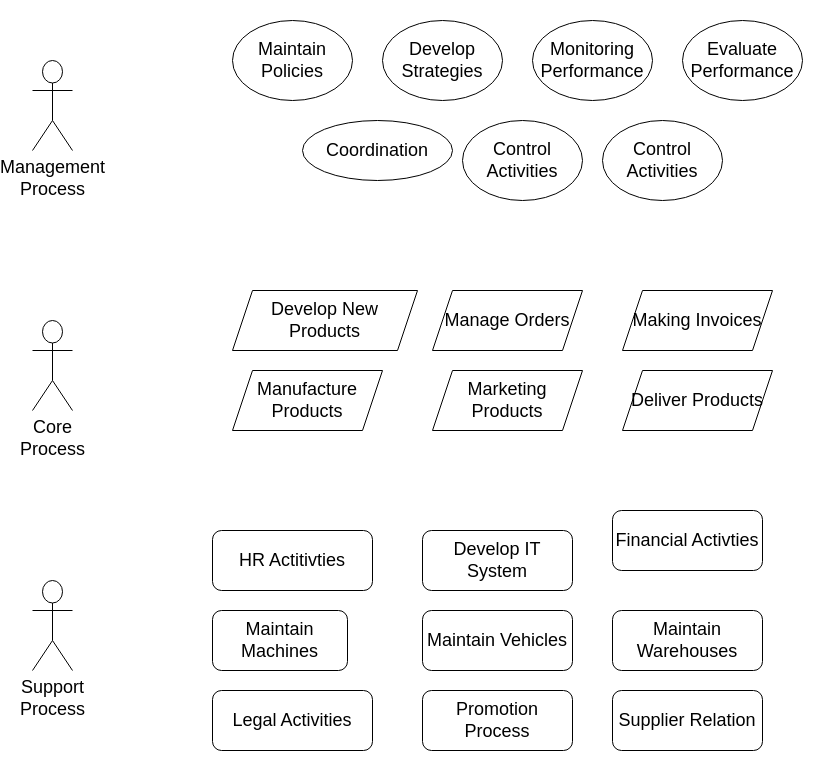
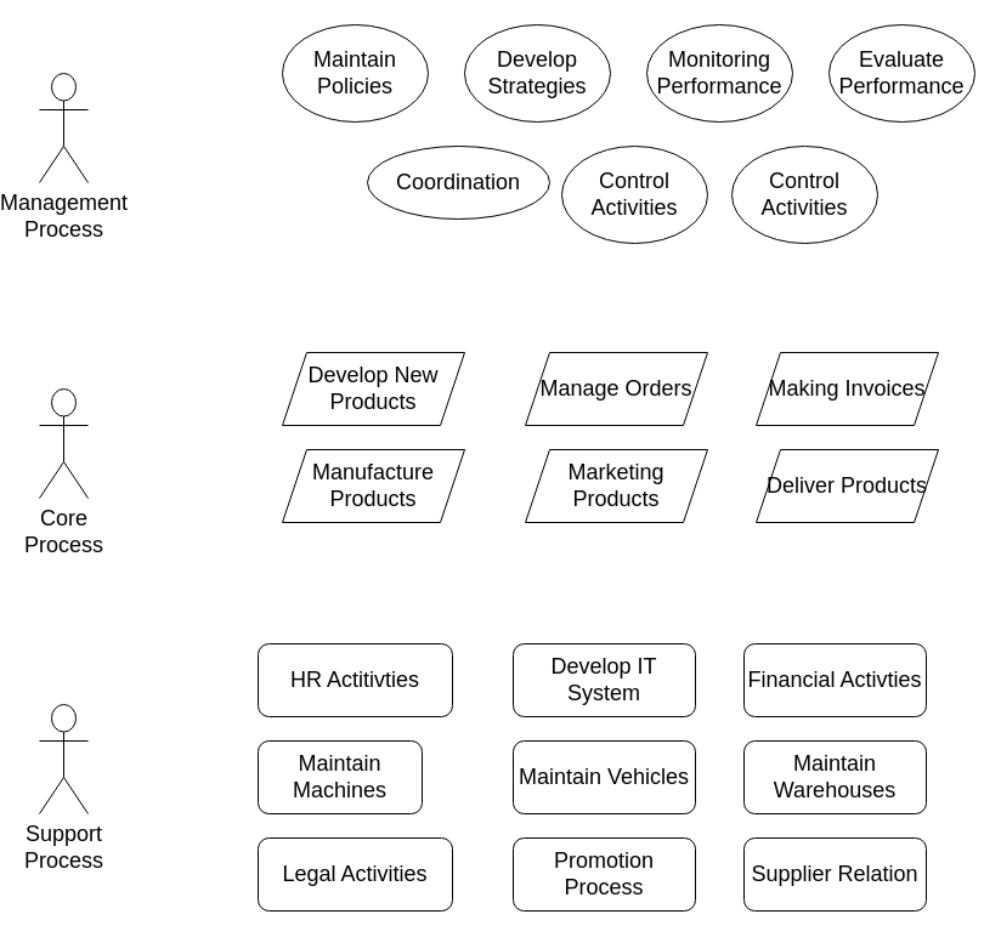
  <mxCell id="0" />
  <mxCell id="1" parent="0" />
  <mxCell id="2" value="&lt;font style=&quot;font-size: 18px&quot;&gt;Maintain Policies&lt;/font&gt;" style="ellipse;whiteSpace=wrap;html=1;" parent="1" vertex="1"><mxGeometry x="220" y="20" width="120" height="80" as="geometry" /></mxCell>
  <mxCell id="3" value="&lt;font style=&quot;font-size: 18px&quot;&gt;Develop Strategies&lt;/font&gt;" style="ellipse;whiteSpace=wrap;html=1;" parent="1" vertex="1"><mxGeometry x="370" y="20" width="120" height="80" as="geometry" /></mxCell>
  <mxCell id="4" value="&lt;span style=&quot;font-size: 18px&quot;&gt;Monitoring Performance&lt;/span&gt;" style="ellipse;whiteSpace=wrap;html=1;" parent="1" vertex="1"><mxGeometry x="520" y="20" width="120" height="80" as="geometry" /></mxCell>
  <mxCell id="5" value="&lt;font style=&quot;font-size: 18px&quot;&gt;Coordination&lt;/font&gt;" style="ellipse;whiteSpace=wrap;html=1;" parent="1" vertex="1"><mxGeometry x="290" y="120" width="150" height="60" as="geometry" /></mxCell>
  <mxCell id="6" value="&lt;font style=&quot;font-size: 18px&quot;&gt;Evaluate Performance&lt;/font&gt;" style="ellipse;whiteSpace=wrap;html=1;" parent="1" vertex="1"><mxGeometry x="670" y="20" width="120" height="80" as="geometry" /></mxCell>
  <mxCell id="7" value="&lt;font style=&quot;font-size: 18px&quot;&gt;Control Activities&lt;/font&gt;" style="ellipse;whiteSpace=wrap;html=1;" parent="1" vertex="1"><mxGeometry x="450" y="120" width="120" height="80" as="geometry" /></mxCell>
  <mxCell id="8" value="&lt;font style=&quot;font-size: 18px&quot;&gt;Control Activities&lt;/font&gt;" style="ellipse;whiteSpace=wrap;html=1;" parent="1" vertex="1"><mxGeometry x="590" y="120" width="120" height="80" as="geometry" /></mxCell>
- <mxCell id="9" value="Develop New Products" style="shape=parallelogram;perimeter=parallelogramPerimeter;whiteSpace=wrap;html=1;fixedSize=1;fontSize=18;" parent="1" vertex="1"><mxGeometry x="220" y="290" width="185" height="60" as="geometry" /></mxCell>
+ <mxCell id="9" value="Develop New Products" style="shape=parallelogram;perimeter=parallelogramPerimeter;whiteSpace=wrap;html=1;fixedSize=1;fontSize=18;" parent="1" vertex="1"><mxGeometry x="220" y="290" width="150" height="60" as="geometry" /></mxCell>
  <mxCell id="10" value="Manage Orders" style="shape=parallelogram;perimeter=parallelogramPerimeter;whiteSpace=wrap;html=1;fixedSize=1;fontSize=18;" parent="1" vertex="1"><mxGeometry x="420" y="290" width="150" height="60" as="geometry" /></mxCell>
  <mxCell id="11" value="Making Invoices" style="shape=parallelogram;perimeter=parallelogramPerimeter;whiteSpace=wrap;html=1;fixedSize=1;fontSize=18;" parent="1" vertex="1"><mxGeometry x="610" y="290" width="150" height="60" as="geometry" /></mxCell>
  <mxCell id="12" value="Manufacture Products" style="shape=parallelogram;perimeter=parallelogramPerimeter;whiteSpace=wrap;html=1;fixedSize=1;fontSize=18;" parent="1" vertex="1"><mxGeometry x="220" y="370" width="150" height="60" as="geometry" /></mxCell>
  <mxCell id="13" value="Marketing Products" style="shape=parallelogram;perimeter=parallelogramPerimeter;whiteSpace=wrap;html=1;fixedSize=1;fontSize=18;" parent="1" vertex="1"><mxGeometry x="420" y="370" width="150" height="60" as="geometry" /></mxCell>
  <mxCell id="14" value="Deliver Products" style="shape=parallelogram;perimeter=parallelogramPerimeter;whiteSpace=wrap;html=1;fixedSize=1;fontSize=18;" parent="1" vertex="1"><mxGeometry x="610" y="370" width="150" height="60" as="geometry" /></mxCell>
  <mxCell id="15" value="HR Actitivties" style="rounded=1;whiteSpace=wrap;html=1;fontSize=18;" parent="1" vertex="1"><mxGeometry x="200" y="530" width="160" height="60" as="geometry" /></mxCell>
  <mxCell id="16" value="Develop IT System" style="rounded=1;whiteSpace=wrap;html=1;fontSize=18;" parent="1" vertex="1"><mxGeometry x="410" y="530" width="150" height="60" as="geometry" /></mxCell>
- <mxCell id="17" value="Financial Activties" style="rounded=1;whiteSpace=wrap;html=1;fontSize=18;" parent="1" vertex="1"><mxGeometry x="600" y="510" width="150" height="60" as="geometry" /></mxCell>
+ <mxCell id="17" value="Financial Activties" style="rounded=1;whiteSpace=wrap;html=1;fontSize=18;" parent="1" vertex="1"><mxGeometry x="600" y="530" width="150" height="60" as="geometry" /></mxCell>
  <mxCell id="18" value="Maintain Machines" style="rounded=1;whiteSpace=wrap;html=1;fontSize=18;" parent="1" vertex="1"><mxGeometry x="200" y="610" width="135" height="60" as="geometry" /></mxCell>
  <mxCell id="19" value="Maintain Vehicles" style="rounded=1;whiteSpace=wrap;html=1;fontSize=18;" parent="1" vertex="1"><mxGeometry x="410" y="610" width="150" height="60" as="geometry" /></mxCell>
  <mxCell id="20" value="Maintain Warehouses" style="rounded=1;whiteSpace=wrap;html=1;fontSize=18;" parent="1" vertex="1"><mxGeometry x="600" y="610" width="150" height="60" as="geometry" /></mxCell>
  <mxCell id="21" value="Legal Activities" style="rounded=1;whiteSpace=wrap;html=1;fontSize=18;" parent="1" vertex="1"><mxGeometry x="200" y="690" width="160" height="60" as="geometry" /></mxCell>
  <mxCell id="22" value="Promotion Process" style="rounded=1;whiteSpace=wrap;html=1;fontSize=18;" parent="1" vertex="1"><mxGeometry x="410" y="690" width="150" height="60" as="geometry" /></mxCell>
  <mxCell id="23" value="Supplier Relation" style="rounded=1;whiteSpace=wrap;html=1;fontSize=18;" parent="1" vertex="1"><mxGeometry x="600" y="690" width="150" height="60" as="geometry" /></mxCell>
  <mxCell id="24" value="Management &lt;br&gt;Process" style="shape=umlActor;verticalLabelPosition=bottom;verticalAlign=top;html=1;outlineConnect=0;fontSize=18;" parent="1" vertex="1"><mxGeometry x="20" y="60" width="40" height="90" as="geometry" /></mxCell>
  <mxCell id="25" value="Core&lt;br&gt;Process" style="shape=umlActor;verticalLabelPosition=bottom;verticalAlign=top;html=1;outlineConnect=0;fontSize=18;" parent="1" vertex="1"><mxGeometry x="20" y="320" width="40" height="90" as="geometry" /></mxCell>
  <mxCell id="26" value="Support&lt;br&gt;Process" style="shape=umlActor;verticalLabelPosition=bottom;verticalAlign=top;html=1;outlineConnect=0;fontSize=18;" parent="1" vertex="1"><mxGeometry x="20" y="580" width="40" height="90" as="geometry" /></mxCell>
